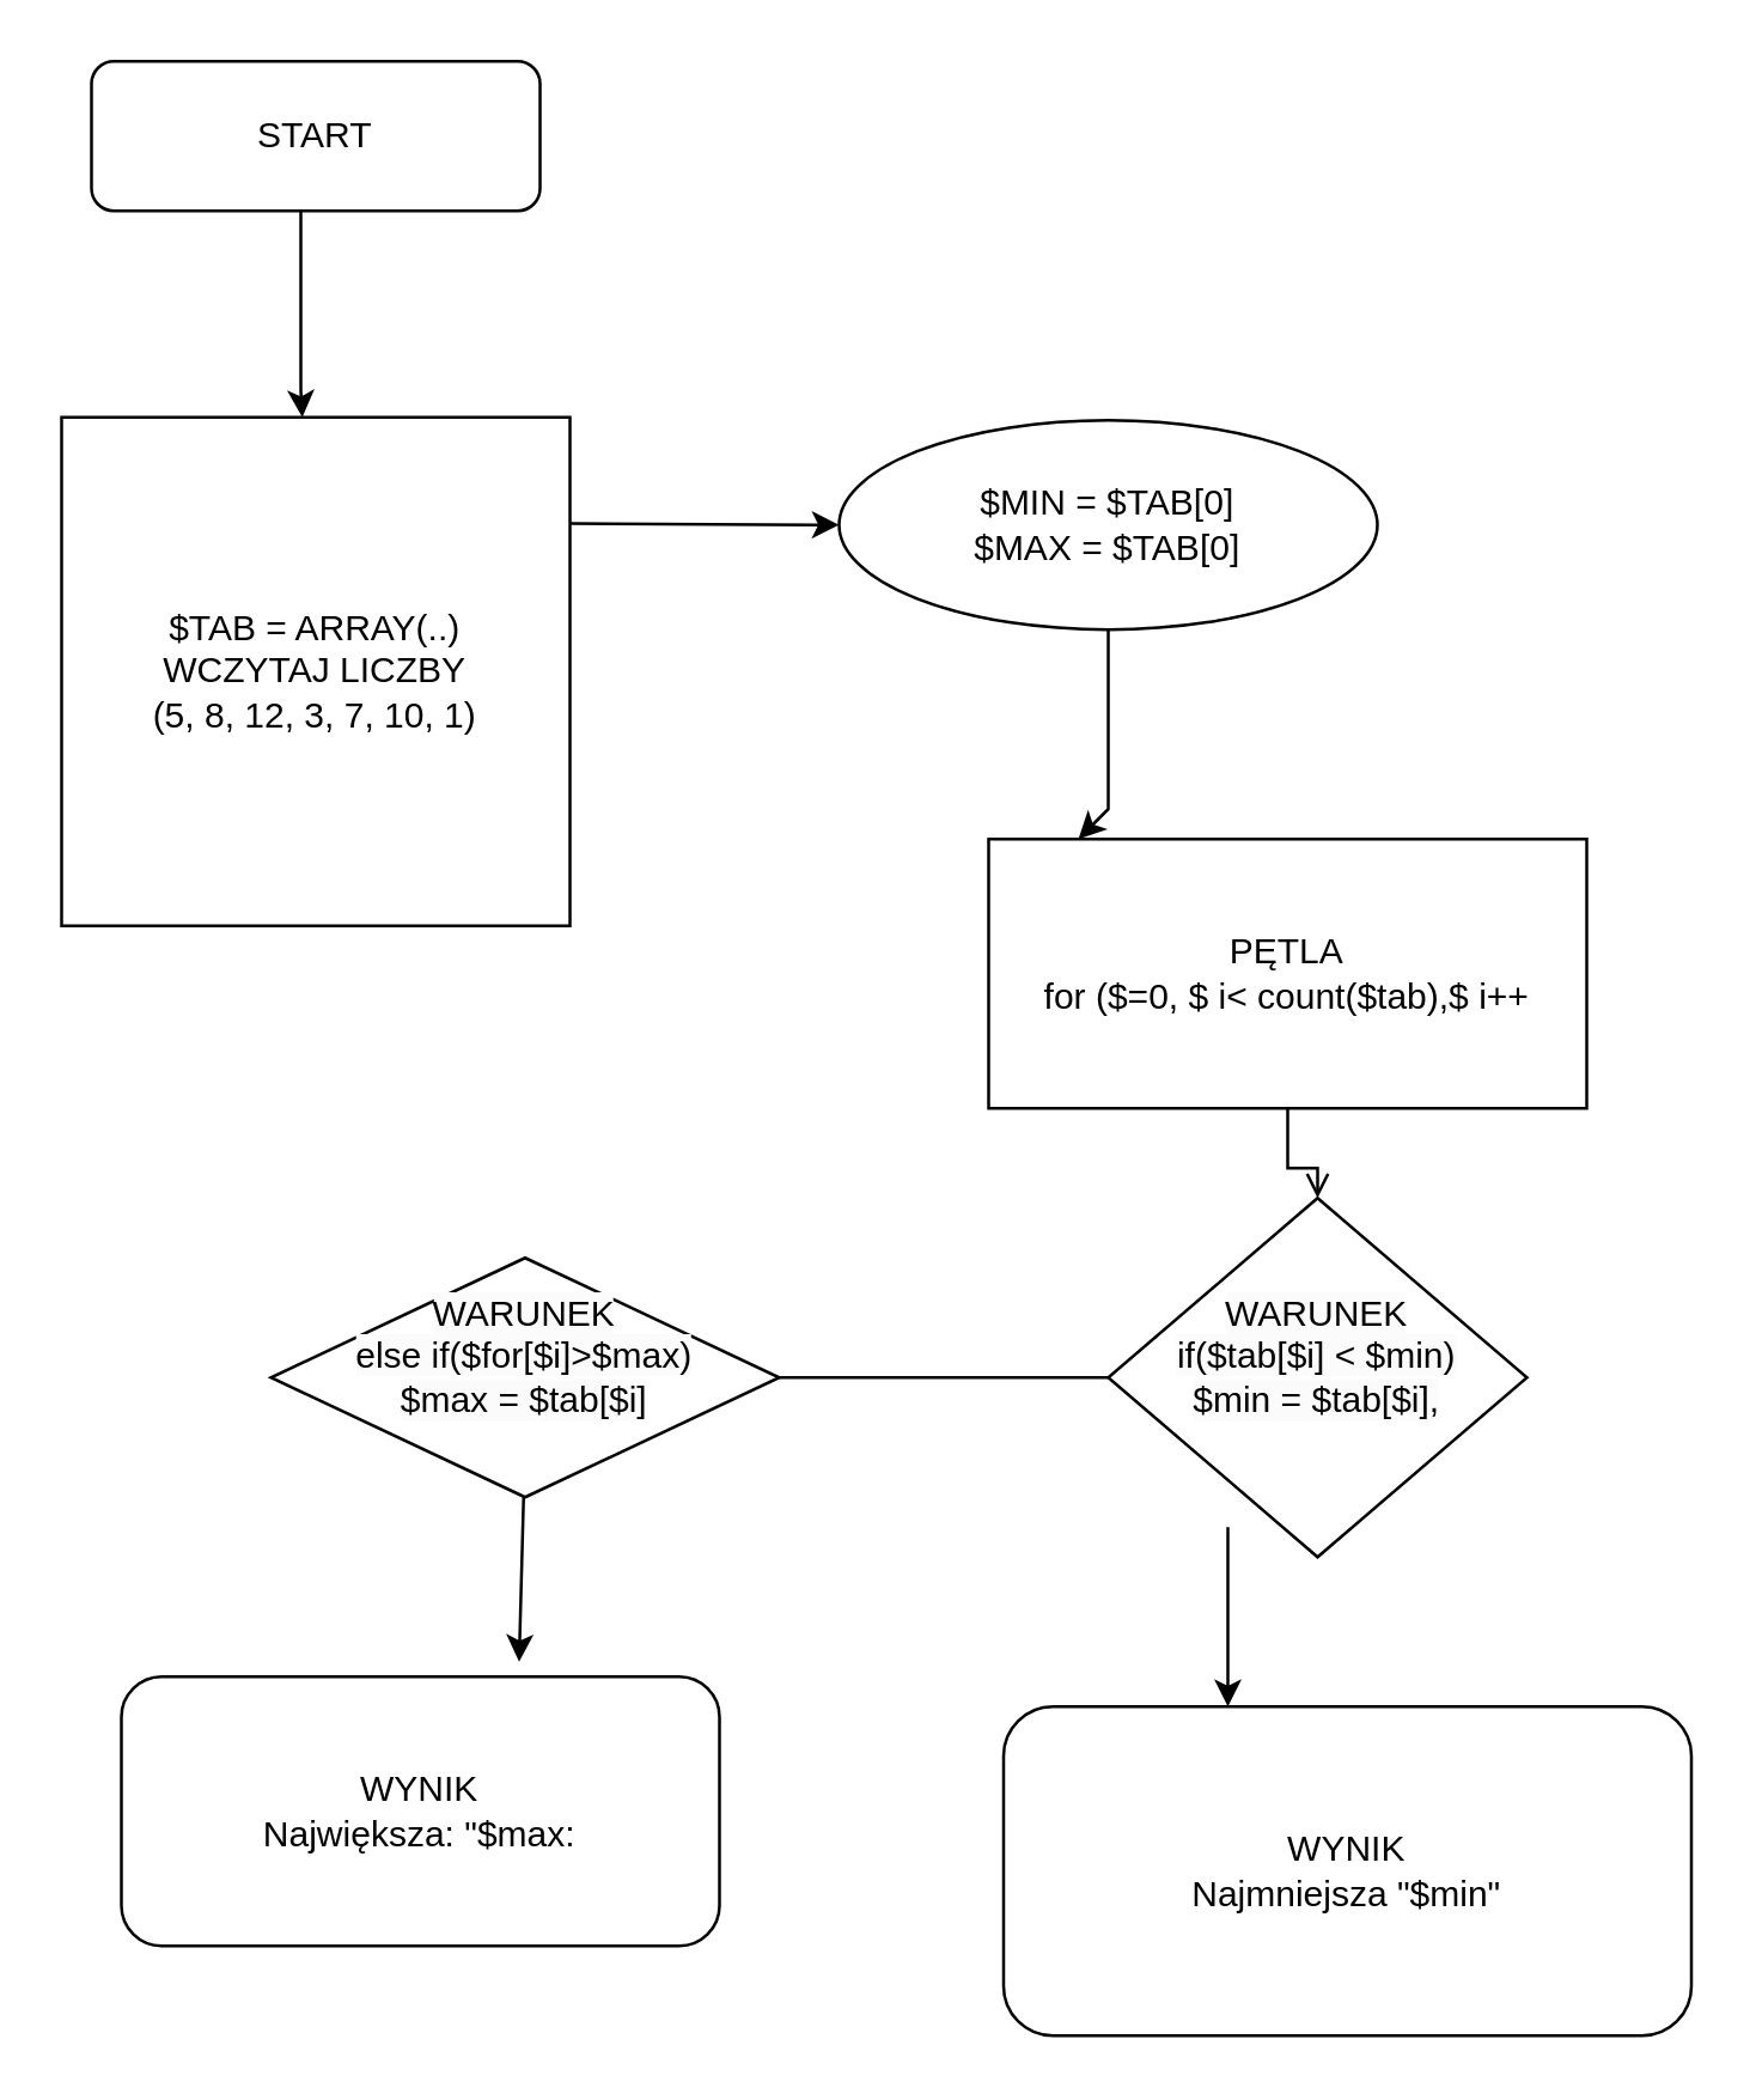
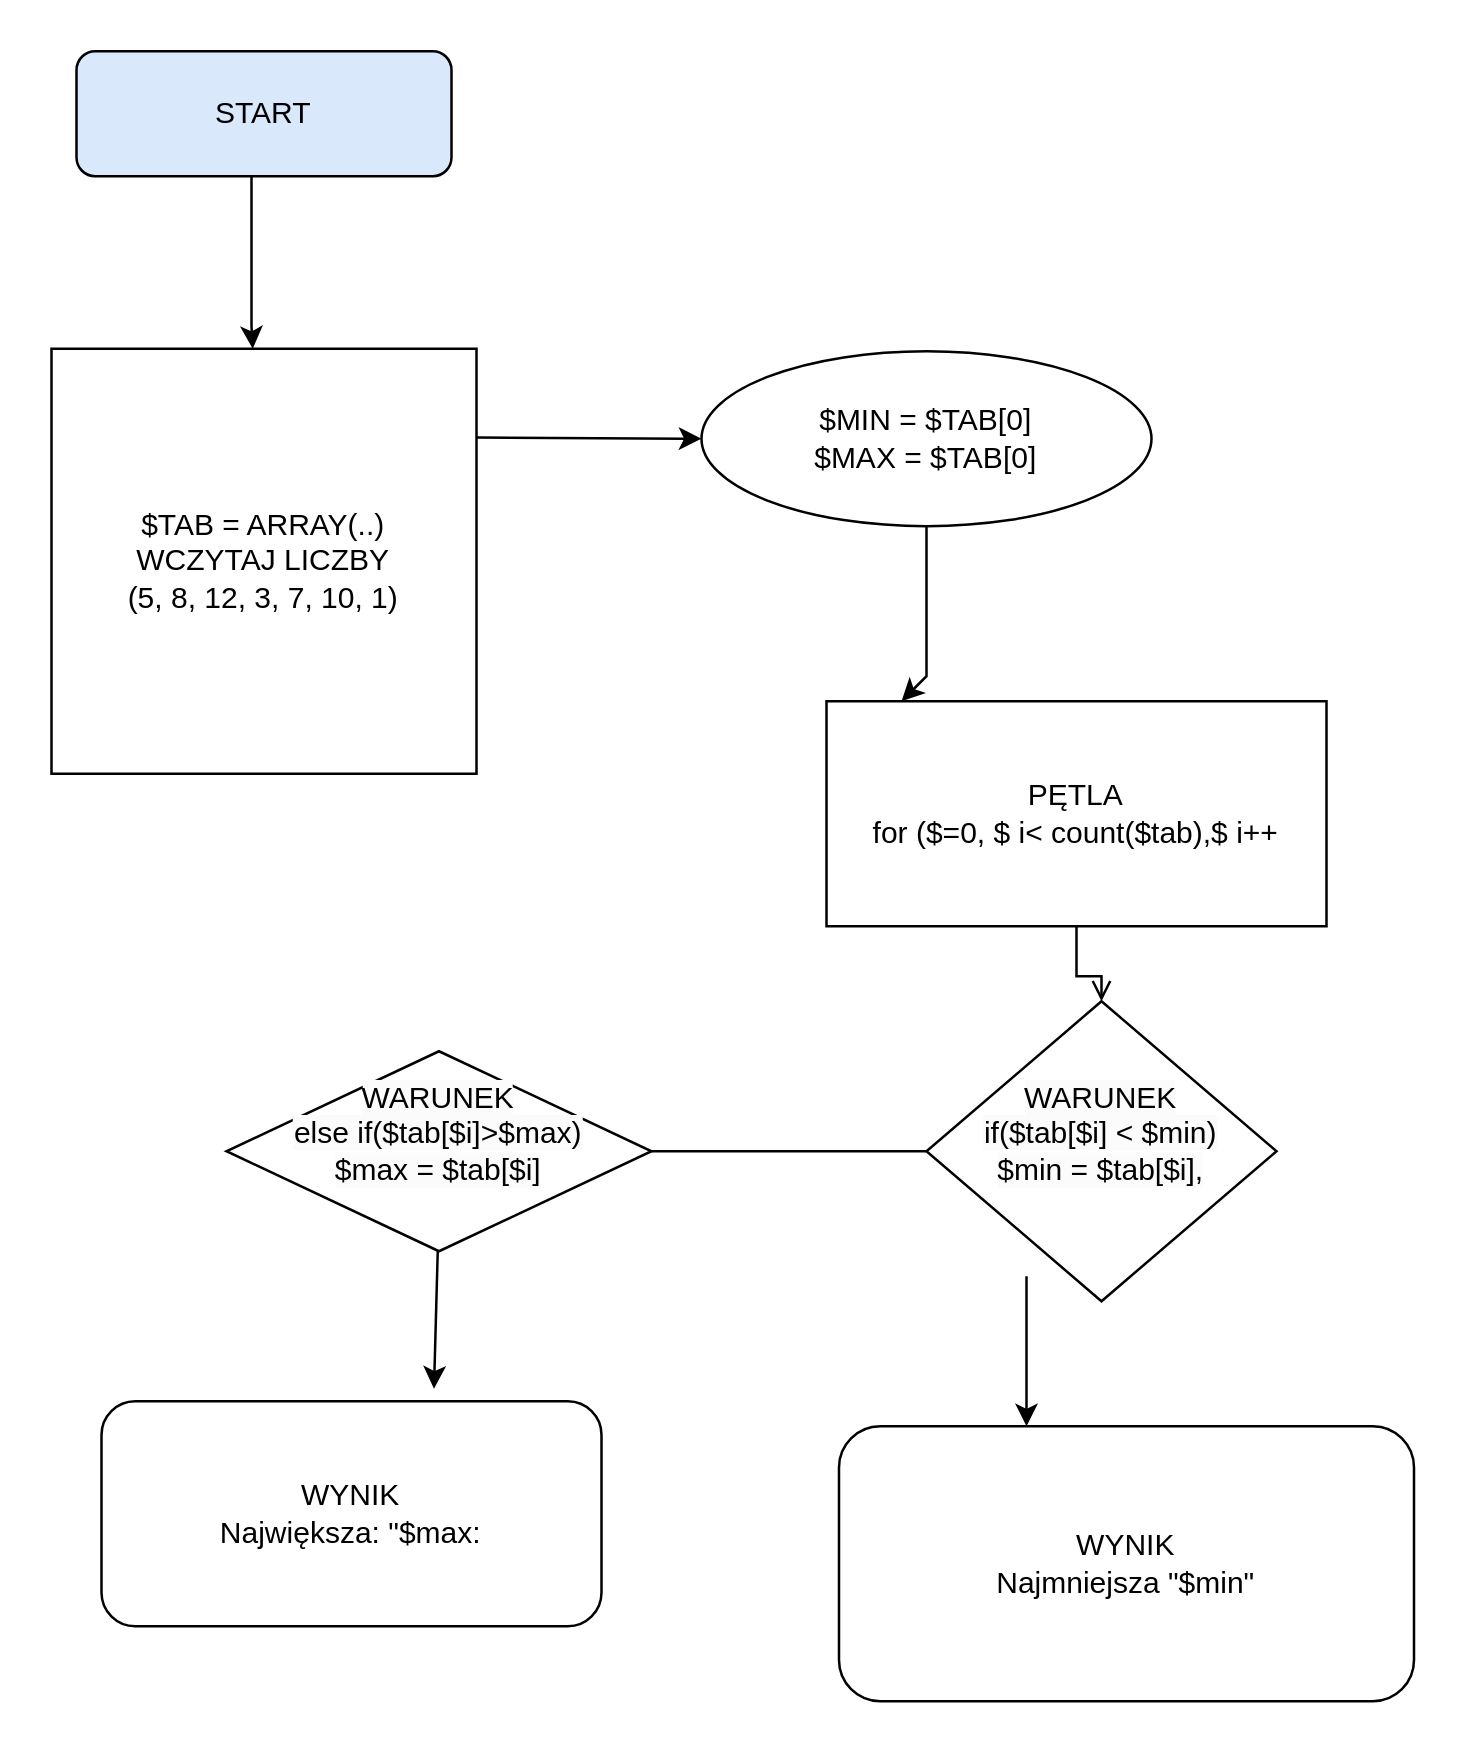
  <mxCell id="0" />
  <mxCell id="1" parent="0" />
- <mxCell id="2" value="START" style="rounded=1;whiteSpace=wrap;html=1;" vertex="1" parent="1"><mxGeometry x="30" y="20" width="150" height="50" as="geometry" /></mxCell>
+ <mxCell id="2" value="START" style="rounded=1;whiteSpace=wrap;html=1;fillColor=#dae8fc;" vertex="1" parent="1"><mxGeometry x="30" y="20" width="150" height="50" as="geometry" /></mxCell>
  <mxCell id="3" value="" style="endArrow=classic;html=1;rounded=0;" edge="1" parent="1" target="4"><mxGeometry width="50" height="50" relative="1" as="geometry"><mxPoint x="100" y="70" as="sourcePoint" /><mxPoint x="100" y="180" as="targetPoint" /><Array as="points"><mxPoint x="100" y="130" /></Array></mxGeometry></mxCell>
  <mxCell id="4" value="$TAB = ARRAY(..)&lt;br&gt;WCZYTAJ LICZBY&lt;br&gt;(5, 8, 12, 3, 7, 10, 1)" style="whiteSpace=wrap;html=1;aspect=fixed;" vertex="1" parent="1"><mxGeometry x="20" y="139" width="170" height="170" as="geometry" /></mxCell>
  <mxCell id="5" value="$MIN = $TAB[0]&lt;br&gt;$MAX = $TAB[0]" style="ellipse;whiteSpace=wrap;html=1;" vertex="1" parent="1"><mxGeometry x="280" y="140" width="180" height="70" as="geometry" /></mxCell>
  <mxCell id="6" value="" style="endArrow=classic;html=1;rounded=0;entryX=0;entryY=0.5;entryDx=0;entryDy=0;" edge="1" parent="1" target="5"><mxGeometry width="50" height="50" relative="1" as="geometry"><mxPoint x="190" y="174.5" as="sourcePoint" /><mxPoint x="270" y="174.5" as="targetPoint" /></mxGeometry></mxCell>
  <mxCell id="7" value="" style="endArrow=classic;html=1;rounded=0;" edge="1" parent="1" source="5"><mxGeometry width="50" height="50" relative="1" as="geometry"><mxPoint x="310" y="300" as="sourcePoint" /><mxPoint x="360" y="280" as="targetPoint" /><Array as="points"><mxPoint x="370" y="270" /></Array></mxGeometry></mxCell>
  <mxCell id="8" value="" style="edgeStyle=orthogonalEdgeStyle;rounded=0;orthogonalLoop=1;jettySize=auto;html=1;endArrow=open;" edge="1" parent="1" source="9" target="15"><mxGeometry relative="1" as="geometry" /></mxCell>
  <mxCell id="9" value="PĘTLA&lt;br&gt;for ($=0, $ i&amp;lt; count($tab),$ i++" style="rounded=0;whiteSpace=wrap;html=1;" vertex="1" parent="1"><mxGeometry x="330" y="280" width="200" height="90" as="geometry" /></mxCell>
  <mxCell id="10" value="" style="endArrow=classic;html=1;rounded=0;" edge="1" parent="1"><mxGeometry width="50" height="50" relative="1" as="geometry"><mxPoint x="410" y="510" as="sourcePoint" /><mxPoint x="410" y="570" as="targetPoint" /></mxGeometry></mxCell>
  <mxCell id="11" value="" style="endArrow=classic;html=1;rounded=0;entryX=0.665;entryY=-0.056;entryDx=0;entryDy=0;entryPerimeter=0;" edge="1" parent="1" target="12"><mxGeometry width="50" height="50" relative="1" as="geometry"><mxPoint x="174.5" y="500" as="sourcePoint" /><mxPoint x="174.5" y="550" as="targetPoint" /></mxGeometry></mxCell>
  <mxCell id="12" value="WYNIK&lt;br&gt;Największa: &quot;$max:" style="rounded=1;whiteSpace=wrap;html=1;" vertex="1" parent="1"><mxGeometry x="40" y="560" width="200" height="90" as="geometry" /></mxCell>
  <mxCell id="13" value="WYNIK&lt;br&gt;Najmniejsza &quot;$min&quot;" style="rounded=1;whiteSpace=wrap;html=1;" vertex="1" parent="1"><mxGeometry x="335" y="570" width="230" height="110" as="geometry" /></mxCell>
  <mxCell id="14" value="" style="edgeStyle=orthogonalEdgeStyle;rounded=0;orthogonalLoop=1;jettySize=auto;html=1;endArrow=none;" edge="1" parent="1" source="15" target="16"><mxGeometry relative="1" as="geometry" /></mxCell>
  <mxCell id="15" value="&#10;&lt;span style=&quot;color: rgb(0, 0, 0); font-family: Helvetica; font-size: 12px; font-style: normal; font-variant-ligatures: normal; font-variant-caps: normal; font-weight: 400; letter-spacing: normal; orphans: 2; text-align: center; text-indent: 0px; text-transform: none; widows: 2; word-spacing: 0px; -webkit-text-stroke-width: 0px; background-color: rgb(251, 251, 251); text-decoration-thickness: initial; text-decoration-style: initial; text-decoration-color: initial; float: none; display: inline !important;&quot;&gt;WARUNEK&lt;/span&gt;&lt;br style=&quot;border-color: var(--border-color); color: rgb(0, 0, 0); font-family: Helvetica; font-size: 12px; font-style: normal; font-variant-ligatures: normal; font-variant-caps: normal; font-weight: 400; letter-spacing: normal; orphans: 2; text-align: center; text-indent: 0px; text-transform: none; widows: 2; word-spacing: 0px; -webkit-text-stroke-width: 0px; background-color: rgb(251, 251, 251); text-decoration-thickness: initial; text-decoration-style: initial; text-decoration-color: initial;&quot;&gt;&lt;span style=&quot;color: rgb(0, 0, 0); font-family: Helvetica; font-size: 12px; font-style: normal; font-variant-ligatures: normal; font-variant-caps: normal; font-weight: 400; letter-spacing: normal; orphans: 2; text-align: center; text-indent: 0px; text-transform: none; widows: 2; word-spacing: 0px; -webkit-text-stroke-width: 0px; background-color: rgb(251, 251, 251); text-decoration-thickness: initial; text-decoration-style: initial; text-decoration-color: initial; float: none; display: inline !important;&quot;&gt;if($tab[$i] &amp;lt; $min)&lt;/span&gt;&lt;br style=&quot;border-color: var(--border-color); color: rgb(0, 0, 0); font-family: Helvetica; font-size: 12px; font-style: normal; font-variant-ligatures: normal; font-variant-caps: normal; font-weight: 400; letter-spacing: normal; orphans: 2; text-align: center; text-indent: 0px; text-transform: none; widows: 2; word-spacing: 0px; -webkit-text-stroke-width: 0px; background-color: rgb(251, 251, 251); text-decoration-thickness: initial; text-decoration-style: initial; text-decoration-color: initial;&quot;&gt;&lt;span style=&quot;color: rgb(0, 0, 0); font-family: Helvetica; font-size: 12px; font-style: normal; font-variant-ligatures: normal; font-variant-caps: normal; font-weight: 400; letter-spacing: normal; orphans: 2; text-align: center; text-indent: 0px; text-transform: none; widows: 2; word-spacing: 0px; -webkit-text-stroke-width: 0px; background-color: rgb(251, 251, 251); text-decoration-thickness: initial; text-decoration-style: initial; text-decoration-color: initial; float: none; display: inline !important;&quot;&gt;$min = $tab[$i],&lt;/span&gt;&#10;&#10;" style="rhombus;whiteSpace=wrap;html=1;rounded=0;" vertex="1" parent="1"><mxGeometry x="370" y="400" width="140" height="120" as="geometry" /></mxCell>
- <mxCell id="16" value="&#10;&lt;span style=&quot;color: rgb(0, 0, 0); font-family: Helvetica; font-size: 12px; font-style: normal; font-variant-ligatures: normal; font-variant-caps: normal; font-weight: 400; letter-spacing: normal; orphans: 2; text-align: center; text-indent: 0px; text-transform: none; widows: 2; word-spacing: 0px; -webkit-text-stroke-width: 0px; background-color: rgb(251, 251, 251); text-decoration-thickness: initial; text-decoration-style: initial; text-decoration-color: initial; float: none; display: inline !important;&quot;&gt;WARUNEK&lt;/span&gt;&lt;br style=&quot;border-color: var(--border-color); color: rgb(0, 0, 0); font-family: Helvetica; font-size: 12px; font-style: normal; font-variant-ligatures: normal; font-variant-caps: normal; font-weight: 400; letter-spacing: normal; orphans: 2; text-align: center; text-indent: 0px; text-transform: none; widows: 2; word-spacing: 0px; -webkit-text-stroke-width: 0px; background-color: rgb(251, 251, 251); text-decoration-thickness: initial; text-decoration-style: initial; text-decoration-color: initial;&quot;&gt;&lt;span style=&quot;border-color: var(--border-color); color: rgb(0, 0, 0); font-family: Helvetica; font-size: 12px; font-style: normal; font-variant-ligatures: normal; font-variant-caps: normal; font-weight: 400; letter-spacing: normal; orphans: 2; text-align: center; text-indent: 0px; text-transform: none; widows: 2; word-spacing: 0px; -webkit-text-stroke-width: 0px; text-decoration-thickness: initial; text-decoration-style: initial; text-decoration-color: initial; background-color: rgb(251, 251, 251); float: none; display: inline !important;&quot;&gt;else if($for[$i]&amp;gt;$max)&lt;/span&gt;&lt;br style=&quot;border-color: var(--border-color); color: rgb(0, 0, 0); font-family: Helvetica; font-size: 12px; font-style: normal; font-variant-ligatures: normal; font-variant-caps: normal; font-weight: 400; letter-spacing: normal; orphans: 2; text-align: center; text-indent: 0px; text-transform: none; widows: 2; word-spacing: 0px; -webkit-text-stroke-width: 0px; text-decoration-thickness: initial; text-decoration-style: initial; text-decoration-color: initial; background-color: rgb(251, 251, 251);&quot;&gt;&lt;span style=&quot;border-color: var(--border-color); color: rgb(0, 0, 0); font-family: Helvetica; font-size: 12px; font-style: normal; font-variant-ligatures: normal; font-variant-caps: normal; font-weight: 400; letter-spacing: normal; orphans: 2; text-align: center; text-indent: 0px; text-transform: none; widows: 2; word-spacing: 0px; -webkit-text-stroke-width: 0px; text-decoration-thickness: initial; text-decoration-style: initial; text-decoration-color: initial; background-color: rgb(251, 251, 251); float: none; display: inline !important;&quot;&gt;$max = $tab[$i]&lt;/span&gt;&#10;&#10;" style="rhombus;whiteSpace=wrap;html=1;rounded=0;" vertex="1" parent="1"><mxGeometry x="90" y="420" width="170" height="80" as="geometry" /></mxCell>
+ <mxCell id="16" value="&#10;&lt;span style=&quot;color: rgb(0, 0, 0); font-family: Helvetica; font-size: 12px; font-style: normal; font-variant-ligatures: normal; font-variant-caps: normal; font-weight: 400; letter-spacing: normal; orphans: 2; text-align: center; text-indent: 0px; text-transform: none; widows: 2; word-spacing: 0px; -webkit-text-stroke-width: 0px; background-color: rgb(251, 251, 251); text-decoration-thickness: initial; text-decoration-style: initial; text-decoration-color: initial; float: none; display: inline !important;&quot;&gt;WARUNEK&lt;/span&gt;&lt;br style=&quot;border-color: var(--border-color); color: rgb(0, 0, 0); font-family: Helvetica; font-size: 12px; font-style: normal; font-variant-ligatures: normal; font-variant-caps: normal; font-weight: 400; letter-spacing: normal; orphans: 2; text-align: center; text-indent: 0px; text-transform: none; widows: 2; word-spacing: 0px; -webkit-text-stroke-width: 0px; background-color: rgb(251, 251, 251); text-decoration-thickness: initial; text-decoration-style: initial; text-decoration-color: initial;&quot;&gt;&lt;span style=&quot;border-color: var(--border-color); color: rgb(0, 0, 0); font-family: Helvetica; font-size: 12px; font-style: normal; font-variant-ligatures: normal; font-variant-caps: normal; font-weight: 400; letter-spacing: normal; orphans: 2; text-align: center; text-indent: 0px; text-transform: none; widows: 2; word-spacing: 0px; -webkit-text-stroke-width: 0px; text-decoration-thickness: initial; text-decoration-style: initial; text-decoration-color: initial; background-color: rgb(251, 251, 251); float: none; display: inline !important;&quot;&gt;else if($tab[$i]&amp;gt;$max)&lt;/span&gt;&lt;br style=&quot;border-color: var(--border-color); color: rgb(0, 0, 0); font-family: Helvetica; font-size: 12px; font-style: normal; font-variant-ligatures: normal; font-variant-caps: normal; font-weight: 400; letter-spacing: normal; orphans: 2; text-align: center; text-indent: 0px; text-transform: none; widows: 2; word-spacing: 0px; -webkit-text-stroke-width: 0px; text-decoration-thickness: initial; text-decoration-style: initial; text-decoration-color: initial; background-color: rgb(251, 251, 251);&quot;&gt;&lt;span style=&quot;border-color: var(--border-color); color: rgb(0, 0, 0); font-family: Helvetica; font-size: 12px; font-style: normal; font-variant-ligatures: normal; font-variant-caps: normal; font-weight: 400; letter-spacing: normal; orphans: 2; text-align: center; text-indent: 0px; text-transform: none; widows: 2; word-spacing: 0px; -webkit-text-stroke-width: 0px; text-decoration-thickness: initial; text-decoration-style: initial; text-decoration-color: initial; background-color: rgb(251, 251, 251); float: none; display: inline !important;&quot;&gt;$max = $tab[$i]&lt;/span&gt;&#10;&#10;" style="rhombus;whiteSpace=wrap;html=1;rounded=0;" vertex="1" parent="1"><mxGeometry x="90" y="420" width="170" height="80" as="geometry" /></mxCell>
